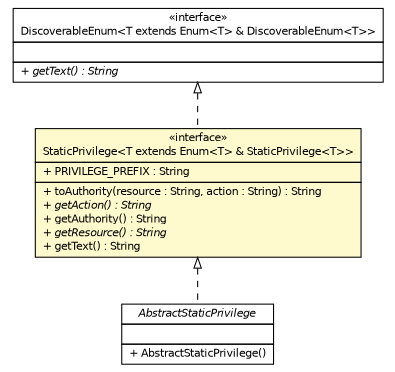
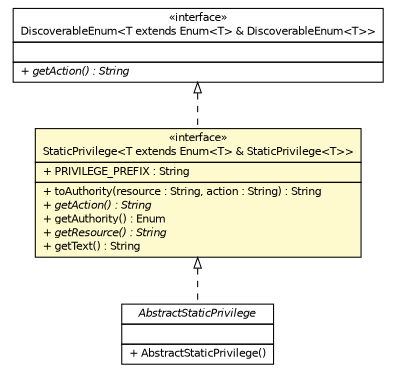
  digraph {
    nodesep=0.25
    ranksep=0.5
    node [fontcolor=black fontname=Helvetica fontsize=10.0 shape=plaintext]
    edge [arrowtail=empty dir=back fontname=Helvetica fontsize=10 headport=p labelfontname=Helvetica labelfontsize=10 style=dashed tailport=p]
    n1 [label=<<table title="com.yirendai.oss.lib.security.api.AbstractStaticPrivilege" border="0" cellborder="1" cellspacing="0" cellpadding="2" port="p" href="./AbstractStaticPrivilege.html"> 		<tr><td><table border="0" cellspacing="0" cellpadding="1"> <tr><td align="center" balign="center"><font face="Helvetica-Oblique"> AbstractStaticPrivilege </font></td></tr> 		</table></td></tr> 		<tr><td><table border="0" cellspacing="0" cellpadding="1"> <tr><td align="left" balign="left">  </td></tr> 		</table></td></tr> 		<tr><td><table border="0" cellspacing="0" cellpadding="1"> <tr><td align="left" balign="left"> + AbstractStaticPrivilege() </td></tr> 		</table></td></tr> 		</table>>]
-   n2 [label=<<table title="com.yirendai.oss.lib.security.api.StaticPrivilege" border="0" cellborder="1" cellspacing="0" cellpadding="2" port="p" bgcolor="lemonChiffon" href="./StaticPrivilege.html"> 		<tr><td><table border="0" cellspacing="0" cellpadding="1"> <tr><td align="center" balign="center"> &#171;interface&#187; </td></tr> <tr><td align="center" balign="center"> StaticPrivilege&lt;T extends Enum&lt;T&gt; &amp; StaticPrivilege&lt;T&gt;&gt; </td></tr> 		</table></td></tr> 		<tr><td><table border="0" cellspacing="0" cellpadding="1"> <tr><td align="left" balign="left"> + PRIVILEGE_PREFIX : String </td></tr> 		</table></td></tr> 		<tr><td><table border="0" cellspacing="0" cellpadding="1"> <tr><td align="left" balign="left"> + toAuthority(resource : String, action : String) : String </td></tr> <tr><td align="left" balign="left"><font face="Helvetica-Oblique" point-size="10.0"> + getAction() : String </font></td></tr> <tr><td align="left" balign="left"> + getAuthority() : String </td></tr> <tr><td align="left" balign="left"><font face="Helvetica-Oblique" point-size="10.0"> + getResource() : String </font></td></tr> <tr><td align="left" balign="left"> + getText() : String </td></tr> 		</table></td></tr> 		</table>>]
-   n3 [label=<<table title="com.yirendai.oss.lib.common.DiscoverableEnum" border="0" cellborder="1" cellspacing="0" cellpadding="2" port="p" href="http://java.sun.com/j2se/1.4.2/docs/api/com/yirendai/oss/lib/common/DiscoverableEnum.html"> 		<tr><td><table border="0" cellspacing="0" cellpadding="1"> <tr><td align="center" balign="center"> &#171;interface&#187; </td></tr> <tr><td align="center" balign="center"> DiscoverableEnum&lt;T extends Enum&lt;T&gt; &amp; DiscoverableEnum&lt;T&gt;&gt; </td></tr> 		</table></td></tr> 		<tr><td><table border="0" cellspacing="0" cellpadding="1"> <tr><td align="left" balign="left">  </td></tr> 		</table></td></tr> 		<tr><td><table border="0" cellspacing="0" cellpadding="1"> <tr><td align="left" balign="left"><font face="Helvetica-Oblique" point-size="10.0"> + getText() : String </font></td></tr> 		</table></td></tr> 		</table>>]
+   n2 [label=<<table title="com.yirendai.oss.lib.security.api.StaticPrivilege" border="0" cellborder="1" cellspacing="0" cellpadding="2" port="p" bgcolor="lemonChiffon" href="./StaticPrivilege.html"> 		<tr><td><table border="0" cellspacing="0" cellpadding="1"> <tr><td align="center" balign="center"> &#171;interface&#187; </td></tr> <tr><td align="center" balign="center"> StaticPrivilege&lt;T extends Enum&lt;T&gt; &amp; StaticPrivilege&lt;T&gt;&gt; </td></tr> 		</table></td></tr> 		<tr><td><table border="0" cellspacing="0" cellpadding="1"> <tr><td align="left" balign="left"> + PRIVILEGE_PREFIX : String </td></tr> 		</table></td></tr> 		<tr><td><table border="0" cellspacing="0" cellpadding="1"> <tr><td align="left" balign="left"> + toAuthority(resource : String, action : String) : String </td></tr> <tr><td align="left" balign="left"><font face="Helvetica-Oblique" point-size="10.0"> + getAction() : String </font></td></tr> <tr><td align="left" balign="left"> + getAuthority() : Enum </td></tr> <tr><td align="left" balign="left"><font face="Helvetica-Oblique" point-size="10.0"> + getResource() : String </font></td></tr> <tr><td align="left" balign="left"> + getText() : String </td></tr> 		</table></td></tr> 		</table>>]
+   n3 [label=<<table title="com.yirendai.oss.lib.common.DiscoverableEnum" border="0" cellborder="1" cellspacing="0" cellpadding="2" port="p" href="http://java.sun.com/j2se/1.4.2/docs/api/com/yirendai/oss/lib/common/DiscoverableEnum.html"> 		<tr><td><table border="0" cellspacing="0" cellpadding="1"> <tr><td align="center" balign="center"> &#171;interface&#187; </td></tr> <tr><td align="center" balign="center"> DiscoverableEnum&lt;T extends Enum&lt;T&gt; &amp; DiscoverableEnum&lt;T&gt;&gt; </td></tr> 		</table></td></tr> 		<tr><td><table border="0" cellspacing="0" cellpadding="1"> <tr><td align="left" balign="left">  </td></tr> 		</table></td></tr> 		<tr><td><table border="0" cellspacing="0" cellpadding="1"> <tr><td align="left" balign="left"><font face="Helvetica-Oblique" point-size="10.0"> + getAction() : String </font></td></tr> 		</table></td></tr> 		</table>>]
    n2 -> n1
    n3 -> n2
  }
